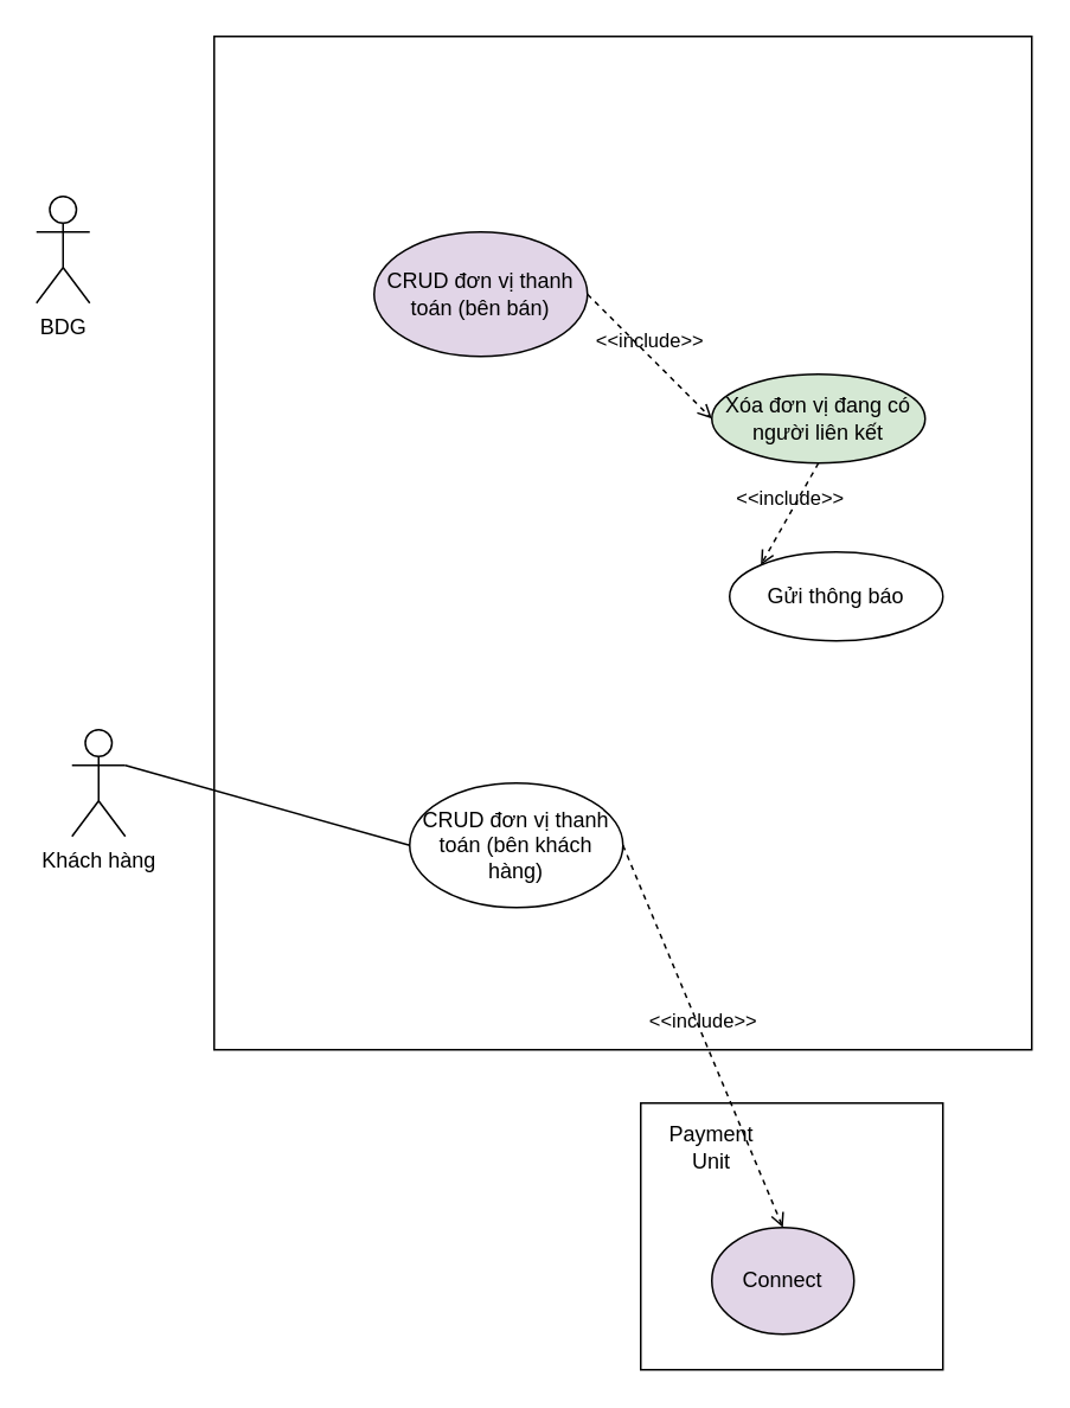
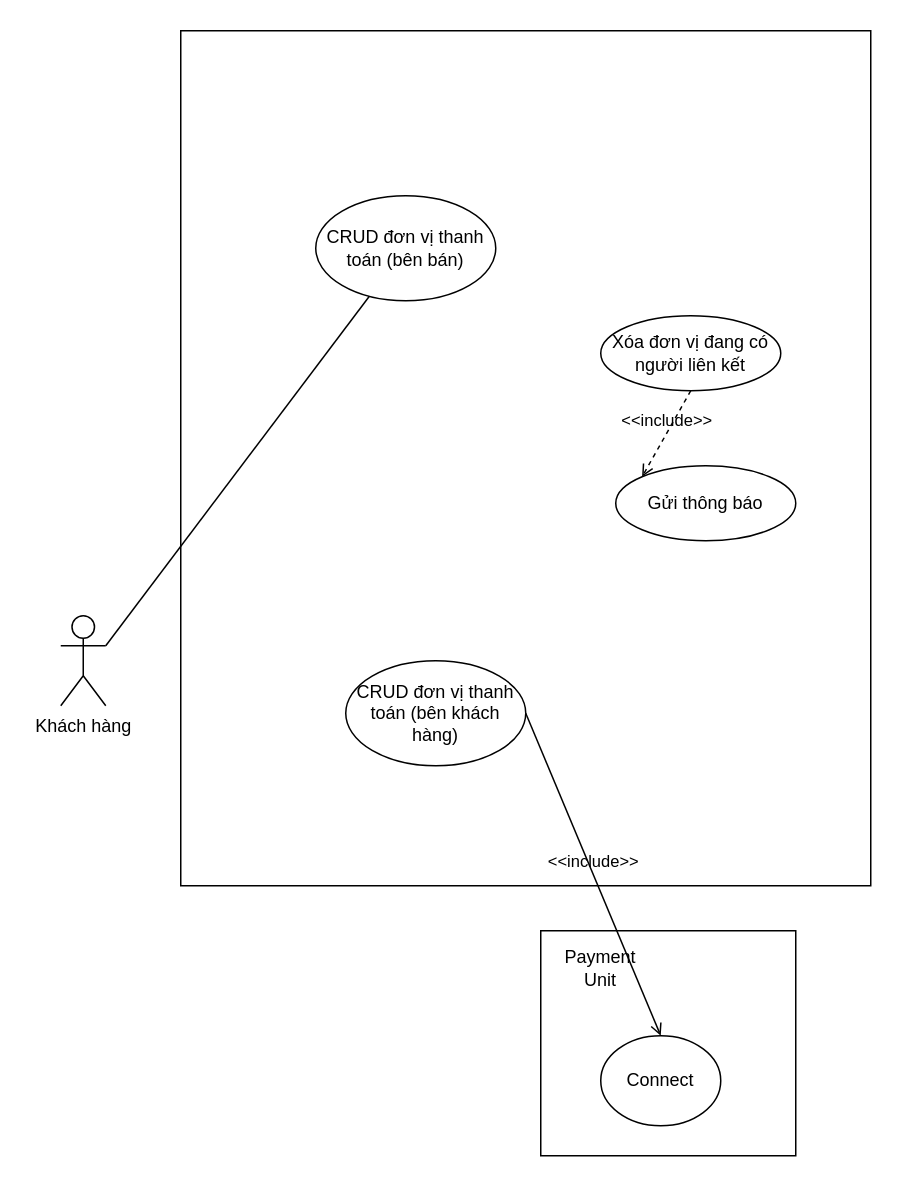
  <mxCell id="0" />
  <mxCell id="1" parent="0" />
  <mxCell id="2" value="" style="rounded=0;whiteSpace=wrap;html=1;" parent="1" vertex="1"><mxGeometry x="120" y="20" width="460" height="570" as="geometry" /></mxCell>
- <mxCell id="3" value="BDG" style="shape=umlActor;verticalLabelPosition=bottom;verticalAlign=top;html=1;outlineConnect=0;" parent="1" vertex="1"><mxGeometry x="20" y="110" width="30" height="60" as="geometry" /></mxCell>
- <mxCell id="4" value="CRUD đơn vị thanh toán (bên bán)" style="ellipse;whiteSpace=wrap;html=1;fillColor=#e1d5e7;" parent="1" vertex="1"><mxGeometry x="210" y="130" width="120" height="70" as="geometry" /></mxCell>
+ <mxCell id="4" value="CRUD đơn vị thanh toán (bên bán)" style="ellipse;whiteSpace=wrap;html=1;" parent="1" vertex="1"><mxGeometry x="210" y="130" width="120" height="70" as="geometry" /></mxCell>
  <mxCell id="5" value="&lt;span&gt;CRUD đơn vị thanh toán (bên khách hàng)&lt;/span&gt;" style="ellipse;whiteSpace=wrap;html=1;" parent="1" vertex="1"><mxGeometry x="230" y="440" width="120" height="70" as="geometry" /></mxCell>
  <mxCell id="6" value="Gửi thông báo" style="ellipse;whiteSpace=wrap;html=1;" parent="1" vertex="1"><mxGeometry x="410" y="310" width="120" height="50" as="geometry" /></mxCell>
- <mxCell id="7" value="Xóa đơn vị đang có người liên kết" style="ellipse;whiteSpace=wrap;html=1;fillColor=#d5e8d4;" parent="1" vertex="1"><mxGeometry x="400" y="210" width="120" height="50" as="geometry" /></mxCell>
- <mxCell id="8" value="&amp;lt;&amp;lt;include&amp;gt;&amp;gt;" style="html=1;verticalAlign=bottom;labelBackgroundColor=none;endArrow=open;endFill=0;dashed=1;rounded=0;exitX=1;exitY=0.5;exitDx=0;exitDy=0;entryX=0;entryY=0.5;entryDx=0;entryDy=0;" parent="1" source="4" target="7" edge="1"><mxGeometry width="160" relative="1" as="geometry"><mxPoint x="420" y="420" as="sourcePoint" /><mxPoint x="580" y="420" as="targetPoint" /></mxGeometry></mxCell>
+ <mxCell id="7" value="Xóa đơn vị đang có người liên kết" style="ellipse;whiteSpace=wrap;html=1;" parent="1" vertex="1"><mxGeometry x="400" y="210" width="120" height="50" as="geometry" /></mxCell>
  <mxCell id="9" value="&amp;lt;&amp;lt;include&amp;gt;&amp;gt;" style="html=1;verticalAlign=bottom;labelBackgroundColor=none;endArrow=open;endFill=0;dashed=1;rounded=0;exitX=0.5;exitY=1;exitDx=0;exitDy=0;entryX=0;entryY=0;entryDx=0;entryDy=0;" parent="1" source="7" target="6" edge="1"><mxGeometry width="160" relative="1" as="geometry"><mxPoint x="340" y="175" as="sourcePoint" /><mxPoint x="410" y="225" as="targetPoint" /></mxGeometry></mxCell>
  <mxCell id="10" value="Khách hàng" style="shape=umlActor;verticalLabelPosition=bottom;verticalAlign=top;html=1;outlineConnect=0;" parent="1" vertex="1"><mxGeometry x="40" y="410" width="30" height="60" as="geometry" /></mxCell>
- <mxCell id="11" value="" style="endArrow=none;html=1;rounded=0;exitX=1;exitY=0.333;exitDx=0;exitDy=0;exitPerimeter=0;entryX=0;entryY=0.5;entryDx=0;entryDy=0;" parent="1" source="10" target="5" edge="1"><mxGeometry width="50" height="50" relative="1" as="geometry"><mxPoint x="20" y="160" as="sourcePoint" /><mxPoint x="220" y="175" as="targetPoint" /></mxGeometry></mxCell>
+ <mxCell id="11" value="" style="endArrow=none;html=1;rounded=0;exitX=1;exitY=0.333;exitDx=0;exitDy=0;exitPerimeter=0;" parent="1" source="10" target="4" edge="1"><mxGeometry width="50" height="50" relative="1" as="geometry"><mxPoint x="20" y="160" as="sourcePoint" /><mxPoint x="220" y="175" as="targetPoint" /></mxGeometry></mxCell>
  <mxCell id="12" value="" style="rounded=0;whiteSpace=wrap;html=1;" parent="1" vertex="1"><mxGeometry x="360" y="620" width="170" height="150" as="geometry" /></mxCell>
  <mxCell id="13" value="Payment Unit" style="text;html=1;strokeColor=none;fillColor=none;align=center;verticalAlign=middle;whiteSpace=wrap;rounded=0;" parent="1" vertex="1"><mxGeometry x="370" y="630" width="60" height="30" as="geometry" /></mxCell>
- <mxCell id="14" value="Connect" style="ellipse;whiteSpace=wrap;html=1;fillColor=#e1d5e7;" parent="1" vertex="1"><mxGeometry x="400" y="690" width="80" height="60" as="geometry" /></mxCell>
- <mxCell id="15" value="&amp;lt;&amp;lt;include&amp;gt;&amp;gt;" style="html=1;verticalAlign=bottom;labelBackgroundColor=none;endArrow=open;endFill=0;dashed=1;rounded=0;exitX=1;exitY=0.5;exitDx=0;exitDy=0;entryX=0.5;entryY=0;entryDx=0;entryDy=0;" parent="1" source="5" target="14" edge="1"><mxGeometry width="160" relative="1" as="geometry"><mxPoint x="290" y="630" as="sourcePoint" /><mxPoint x="450" y="630" as="targetPoint" /></mxGeometry></mxCell>
+ <mxCell id="14" value="Connect" style="ellipse;whiteSpace=wrap;html=1;" parent="1" vertex="1"><mxGeometry x="400" y="690" width="80" height="60" as="geometry" /></mxCell>
+ <mxCell id="15" value="&amp;lt;&amp;lt;include&amp;gt;&amp;gt;" style="html=1;verticalAlign=bottom;labelBackgroundColor=none;endArrow=open;endFill=0;dashed=0;rounded=0;exitX=1;exitY=0.5;exitDx=0;exitDy=0;entryX=0.5;entryY=0;entryDx=0;entryDy=0;" parent="1" source="5" target="14" edge="1"><mxGeometry width="160" relative="1" as="geometry"><mxPoint x="290" y="630" as="sourcePoint" /><mxPoint x="450" y="630" as="targetPoint" /></mxGeometry></mxCell>
